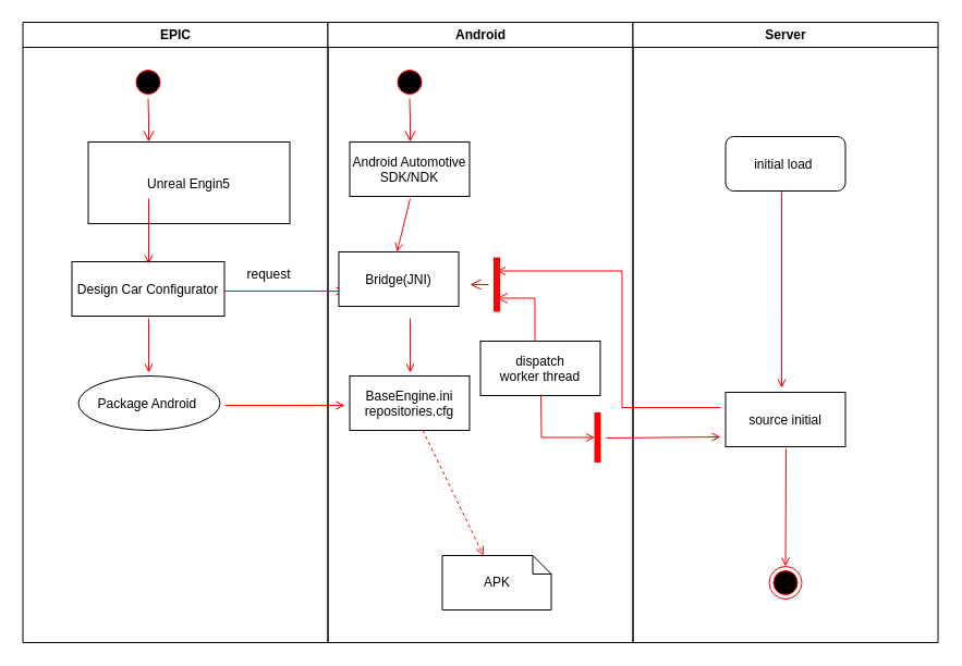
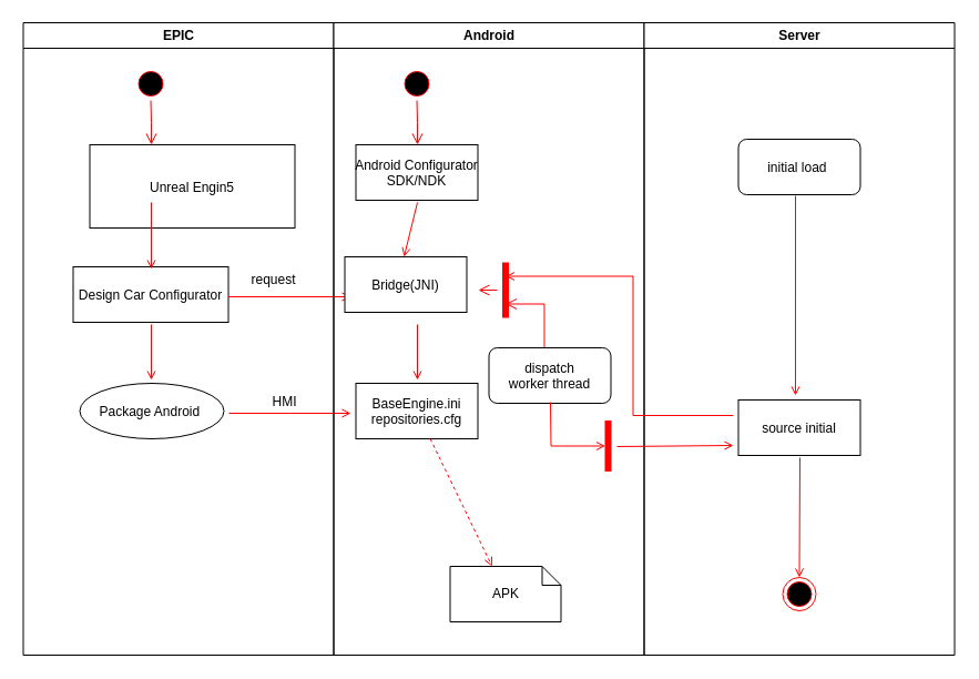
  <mxCell id="0" />
  <mxCell id="1" parent="0" />
  <mxCell id="2" value="EPIC" style="swimlane;whiteSpace=wrap" parent="1" vertex="1"><mxGeometry x="20.5" y="20" width="280" height="570" as="geometry" /></mxCell>
  <mxCell id="3" value="" style="ellipse;shape=startState;fillColor=#000000;strokeColor=#ff0000;" parent="2" vertex="1"><mxGeometry x="100" y="40" width="30" height="30" as="geometry" /></mxCell>
  <mxCell id="4" value="" style="edgeStyle=elbowEdgeStyle;elbow=horizontal;verticalAlign=bottom;endArrow=open;endSize=8;strokeColor=#FF0000;endFill=1;rounded=0" parent="2" source="3" target="5" edge="1"><mxGeometry x="100" y="40" as="geometry"><mxPoint x="115" y="110" as="targetPoint" /></mxGeometry></mxCell>
  <mxCell id="5" value="Unreal Engin5" style="" parent="2" vertex="1"><mxGeometry x="60" y="110" width="185" height="75" as="geometry" /></mxCell>
  <mxCell id="6" value="Design Car Configurator" style="" parent="2" vertex="1"><mxGeometry x="45" y="220" width="140" height="50" as="geometry" /></mxCell>
  <mxCell id="7" value="" style="endArrow=open;strokeColor=#FF0000;endFill=1;rounded=0" parent="2" edge="1"><mxGeometry relative="1" as="geometry"><mxPoint x="115.5" y="162" as="sourcePoint" /><mxPoint x="115.5" y="222" as="targetPoint" /></mxGeometry></mxCell>
  <mxCell id="8" value="Package Android " style="ellipse;" parent="2" vertex="1"><mxGeometry x="51" y="325" width="130" height="50" as="geometry" /></mxCell>
  <mxCell id="9" value="" style="endArrow=open;strokeColor=#FF0000;endFill=1;rounded=0" parent="2" edge="1"><mxGeometry relative="1" as="geometry"><mxPoint x="115.5" y="272" as="sourcePoint" /><mxPoint x="115.5" y="322" as="targetPoint" /></mxGeometry></mxCell>
  <mxCell id="10" value="" style="edgeStyle=elbowEdgeStyle;elbow=horizontal;strokeColor=#FF0000;endArrow=open;endFill=1;rounded=0;" parent="2" edge="1"><mxGeometry width="100" height="100" relative="1" as="geometry"><mxPoint x="185.5" y="352" as="sourcePoint" /><mxPoint x="295.5" y="352" as="targetPoint" /><Array as="points" /></mxGeometry></mxCell>
  <mxCell id="11" value="" style="endArrow=open;strokeColor=#FF0000;endFill=1;rounded=0" parent="2" edge="1"><mxGeometry relative="1" as="geometry"><mxPoint x="185" y="247" as="sourcePoint" /><mxPoint x="295.5" y="247" as="targetPoint" /></mxGeometry></mxCell>
  <mxCell id="12" value="" style="endArrow=open;strokeColor=#FF0000;endFill=1;rounded=0;entryX=-0.032;entryY=0.46;entryDx=0;entryDy=0;entryPerimeter=0;" parent="2" target="6" edge="1"><mxGeometry relative="1" as="geometry"><mxPoint x="40.5" y="243" as="sourcePoint" /></mxGeometry></mxCell>
  <mxCell id="13" value="Android" style="swimlane;whiteSpace=wrap" parent="1" vertex="1"><mxGeometry x="300.5" y="20" width="280" height="570" as="geometry" /></mxCell>
  <mxCell id="14" value="" style="ellipse;shape=startState;fillColor=#000000;strokeColor=#ff0000;" parent="13" vertex="1"><mxGeometry x="60" y="40" width="30" height="30" as="geometry" /></mxCell>
  <mxCell id="15" value="" style="edgeStyle=elbowEdgeStyle;elbow=horizontal;verticalAlign=bottom;endArrow=open;endSize=8;strokeColor=#FF0000;endFill=1;rounded=0" parent="13" source="14" target="16" edge="1"><mxGeometry x="40" y="20" as="geometry"><mxPoint x="55" y="90" as="targetPoint" /></mxGeometry></mxCell>
- <mxCell id="16" value="Android Automotive&#10;SDK/NDK" style="" parent="13" vertex="1"><mxGeometry x="20" y="110" width="110" height="50" as="geometry" /></mxCell>
+ <mxCell id="16" value="Android Configurator&#10;SDK/NDK" style="" parent="13" vertex="1"><mxGeometry x="20" y="110" width="110" height="50" as="geometry" /></mxCell>
  <mxCell id="17" value="Bridge(JNI)" style="" parent="13" vertex="1"><mxGeometry x="10" y="211" width="110" height="50" as="geometry" /></mxCell>
  <mxCell id="18" value="" style="endArrow=open;strokeColor=#FF0000;endFill=1;rounded=0;entryX=0.486;entryY=0;entryDx=0;entryDy=0;entryPerimeter=0;" parent="13" target="17" edge="1"><mxGeometry relative="1" as="geometry"><mxPoint x="75.5" y="162" as="sourcePoint" /><mxPoint x="75.5" y="192" as="targetPoint" /></mxGeometry></mxCell>
  <mxCell id="19" value="BaseEngine.ini&#10;repositories.cfg" style="" parent="13" vertex="1"><mxGeometry x="20" y="325" width="110" height="50" as="geometry" /></mxCell>
  <mxCell id="20" value="" style="endArrow=open;strokeColor=#FF0000;endFill=1;rounded=0" parent="13" edge="1"><mxGeometry relative="1" as="geometry"><mxPoint x="75.5" y="272" as="sourcePoint" /><mxPoint x="75.5" y="322" as="targetPoint" /></mxGeometry></mxCell>
  <mxCell id="21" value="" style="edgeStyle=elbowEdgeStyle;elbow=horizontal;align=left;verticalAlign=bottom;endArrow=open;endSize=8;strokeColor=#FF0000;exitX=0.432;exitY=0;endFill=1;rounded=0;entryX=0.75;entryY=0.5;entryPerimeter=0;exitDx=0;exitDy=0;exitPerimeter=0;" parent="13" source="24" target="22" edge="1"><mxGeometry x="-1" relative="1" as="geometry"><mxPoint x="160" y="256" as="targetPoint" /><Array as="points"><mxPoint x="190" y="286" /></Array><mxPoint x="190" y="331" as="sourcePoint" /></mxGeometry></mxCell>
  <mxCell id="22" value="" style="shape=line;strokeWidth=6;strokeColor=#ff0000;rotation=90" parent="13" vertex="1"><mxGeometry x="130" y="233.5" width="50" height="15" as="geometry" /></mxCell>
  <mxCell id="23" value="" style="edgeStyle=elbowEdgeStyle;elbow=horizontal;verticalAlign=bottom;endArrow=open;endSize=8;strokeColor=#FF0000;endFill=1;rounded=0" parent="13" source="22" edge="1"><mxGeometry x="130" y="196" as="geometry"><mxPoint x="130" y="241" as="targetPoint" /></mxGeometry></mxCell>
- <mxCell id="24" value="dispatch&#10;worker thread" style="" parent="13" vertex="1"><mxGeometry x="140" y="293" width="110" height="50" as="geometry" /></mxCell>
+ <mxCell id="24" value="dispatch&#10;worker thread" style="rounded=1;" parent="13" vertex="1"><mxGeometry x="140" y="293" width="110" height="50" as="geometry" /></mxCell>
  <mxCell id="25" value="APK" style="shape=note;whiteSpace=wrap;size=17" parent="13" vertex="1"><mxGeometry x="105" y="490" width="100" height="50" as="geometry" /></mxCell>
  <mxCell id="26" value="" style="endArrow=open;strokeColor=#FF0000;endFill=0;rounded=0;dashed=1;" parent="13" source="19" target="25" edge="1"><mxGeometry relative="1" as="geometry" /></mxCell>
  <mxCell id="27" value="" style="whiteSpace=wrap;strokeColor=#FF0000;fillColor=#FF0000" parent="13" vertex="1"><mxGeometry x="245" y="359" width="5" height="45" as="geometry" /></mxCell>
  <mxCell id="28" value="" style="edgeStyle=elbowEdgeStyle;elbow=horizontal;entryX=0;entryY=0.5;strokeColor=#FF0000;endArrow=open;endFill=1;rounded=0" parent="13" target="27" edge="1"><mxGeometry width="100" height="100" relative="1" as="geometry"><mxPoint x="195.5" y="342" as="sourcePoint" /><mxPoint x="160" y="380" as="targetPoint" /><Array as="points"><mxPoint x="196" y="352" /><mxPoint x="195" y="400" /></Array></mxGeometry></mxCell>
  <mxCell id="29" value="Server" style="swimlane;whiteSpace=wrap" parent="1" vertex="1"><mxGeometry x="580.5" y="20" width="280" height="570" as="geometry" /></mxCell>
  <mxCell id="30" value="source initial" style="" parent="29" vertex="1"><mxGeometry x="85" y="340" width="110" height="50" as="geometry" /></mxCell>
  <mxCell id="31" value="" style="edgeStyle=none;strokeColor=#FF0000;endArrow=open;endFill=1;rounded=0;entryX=-0.041;entryY=0.82;entryDx=0;entryDy=0;entryPerimeter=0;" parent="29" target="30" edge="1"><mxGeometry width="100" height="100" relative="1" as="geometry"><mxPoint x="-24.5" y="382" as="sourcePoint" /><mxPoint x="85.5" y="352" as="targetPoint" /></mxGeometry></mxCell>
  <mxCell id="32" value="" style="ellipse;shape=endState;fillColor=#000000;strokeColor=#ff0000" parent="29" vertex="1"><mxGeometry x="125" y="500" width="30" height="30" as="geometry" /></mxCell>
  <mxCell id="33" value="" style="endArrow=open;strokeColor=#FF0000;endFill=1;rounded=0" parent="29" target="32" edge="1"><mxGeometry relative="1" as="geometry"><mxPoint x="140.5" y="392" as="sourcePoint" /></mxGeometry></mxCell>
  <mxCell id="34" value="initial load " style="rounded=1;" vertex="1" parent="29"><mxGeometry x="85" y="105" width="110" height="50" as="geometry" /></mxCell>
  <mxCell id="35" value="" style="edgeStyle=none;strokeColor=#FF0000;endArrow=open;endFill=1;rounded=0;exitX=0.432;exitY=1.08;exitDx=0;exitDy=0;exitPerimeter=0;entryX=0.468;entryY=-0.08;entryDx=0;entryDy=0;entryPerimeter=0;" edge="1" parent="29" target="30"><mxGeometry width="100" height="100" relative="1" as="geometry"><mxPoint x="136.52" y="156" as="sourcePoint" /><mxPoint x="136.5" y="312" as="targetPoint" /></mxGeometry></mxCell>
  <mxCell id="36" value="" style="edgeStyle=elbowEdgeStyle;elbow=horizontal;strokeColor=#FF0000;endArrow=open;endFill=1;rounded=0;entryX=0.25;entryY=0.5;entryPerimeter=0;exitX=-0.041;exitY=0.28;exitDx=0;exitDy=0;exitPerimeter=0;" parent="1" target="22" edge="1" source="30"><mxGeometry width="100" height="100" relative="1" as="geometry"><mxPoint x="656" y="352" as="sourcePoint" /><mxPoint x="460.5" y="246" as="targetPoint" /><Array as="points"><mxPoint x="570.5" y="372" /><mxPoint x="570.5" y="261" /></Array></mxGeometry></mxCell>
+ <mxCell id="37" value="HMI" style="text;html=1;align=center;verticalAlign=middle;resizable=0;points=[];autosize=1;strokeColor=none;fillColor=none;" vertex="1" parent="1"><mxGeometry x="231" y="347" width="50" height="30" as="geometry" /></mxCell>
  <mxCell id="38" value="request" style="text;html=1;align=center;verticalAlign=middle;resizable=0;points=[];autosize=1;strokeColor=none;fillColor=none;" vertex="1" parent="1"><mxGeometry x="216" y="237" width="60" height="30" as="geometry" /></mxCell>
